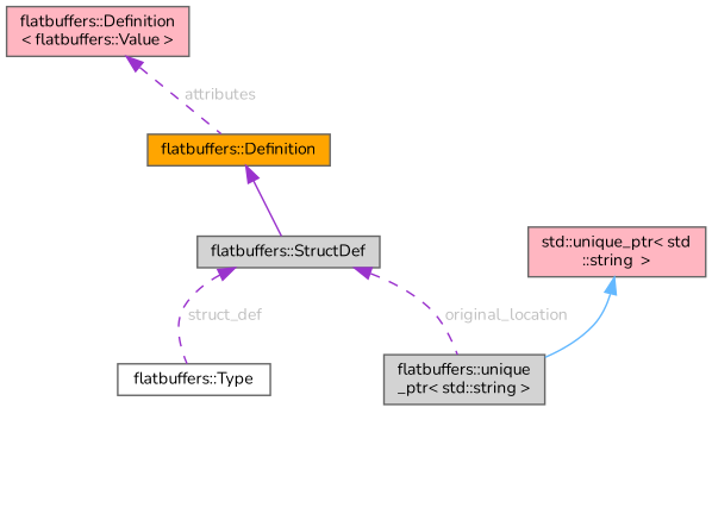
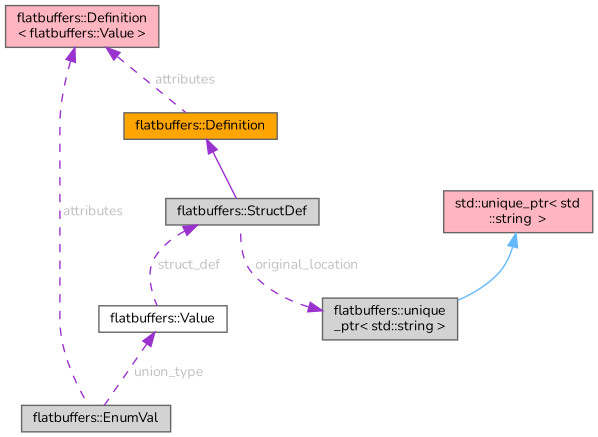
  digraph {
    fontname=Nunito
    rankdir=TB
    node [color=gray40 fillcolor=lightgrey fontname=Nunito fontsize=10 shape=box style=filled]
    edge [color=darkorchid3 dir=back fontcolor=grey fontname=Nunito fontsize=10 labelfontname=Helvetica labelfontsize=10 style=dashed]
-   n2 [fillcolor=white height=0.2 label="flatbuffers::Type" width=0.4]
+   n1 [fontcolor=black height=0.2 label="flatbuffers::EnumVal" width=0.4]
+   n2 [fillcolor=white height=0.2 label="flatbuffers::Value" width=0.4]
    n3 [height=0.2 label="flatbuffers::StructDef" width=0.4]
    n4 [fillcolor=orange height=0.2 label="flatbuffers::Definition" width=0.4]
    n5 [fillcolor=lightpink height=0.2 label="flatbuffers::Definition\l\< flatbuffers::Value \>" width=0.4]
    n6 [height=0.2 label="flatbuffers::unique\l_ptr\< std::string \>" width=0.4]
    n7 [fillcolor=lightpink height=0.2 label="std::unique_ptr\< std\l::string  \>" width=0.4]
+   n2 -> n1 [label=" union_type"]
    n3 -> n2 [label=" struct_def"]
    n4 -> n3 [style=solid fontcolor=""]
+   n5 -> n1 [label=" attributes"]
    n5 -> n4 [label=" attributes"]
-   n3 -> n6 [label=" original_location"]
+   n6 -> n3 [label=" original_location"]
    n7 -> n6 [color=steelblue1 style=solid fontcolor=""]
  }
